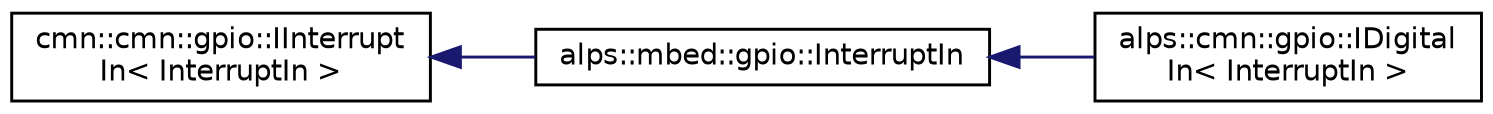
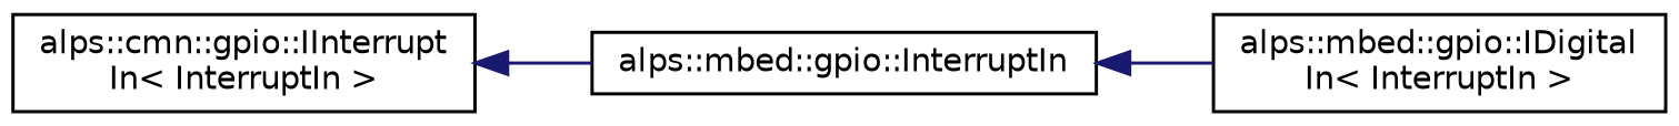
  digraph {
    rankdir=LR
    node [color=black fillcolor=white fontname=Helvetica fontsize=10 shape=record style=filled]
    edge [color=midnightblue dir=back fontname=Helvetica fontsize=10 labelfontname=Helvetica labelfontsize=10 style=solid]
-   n1 [height=0.2 label="alps::cmn::gpio::IDigital\lIn\< InterruptIn \>" width=0.4]
+   n1 [height=0.2 label="alps::mbed::gpio::IDigital\lIn\< InterruptIn \>" width=0.4]
    n2 [height=0.2 label="alps::mbed::gpio::InterruptIn" width=0.4]
-   n3 [height=0.2 label="cmn::cmn::gpio::IInterrupt\lIn\< InterruptIn \>" width=0.4]
+   n3 [height=0.2 label="alps::cmn::gpio::IInterrupt\lIn\< InterruptIn \>" width=0.4]
    n2 -> n1
    n3 -> n2
  }
